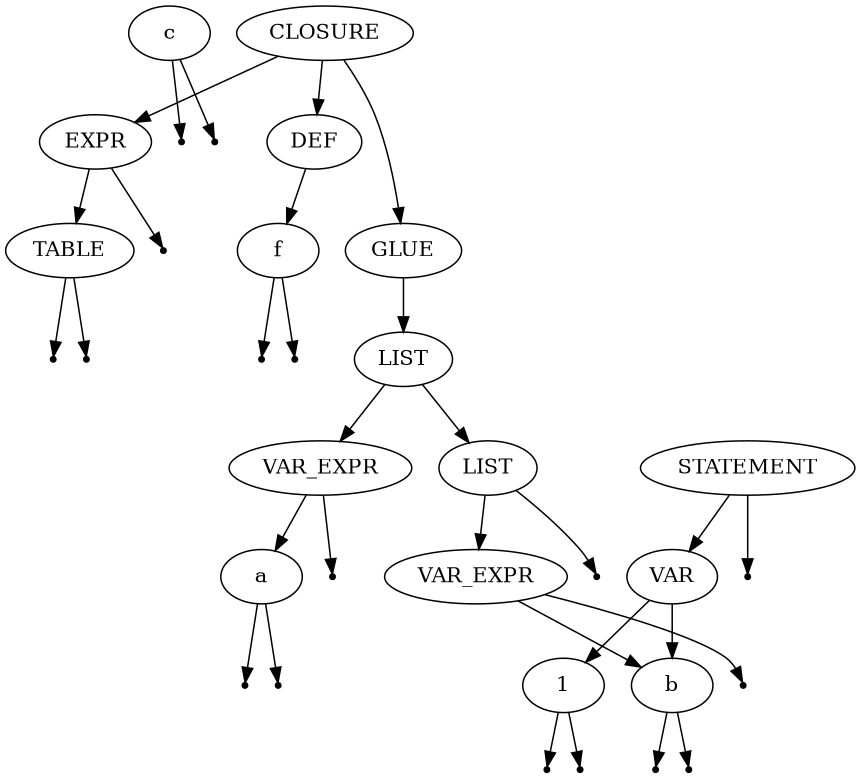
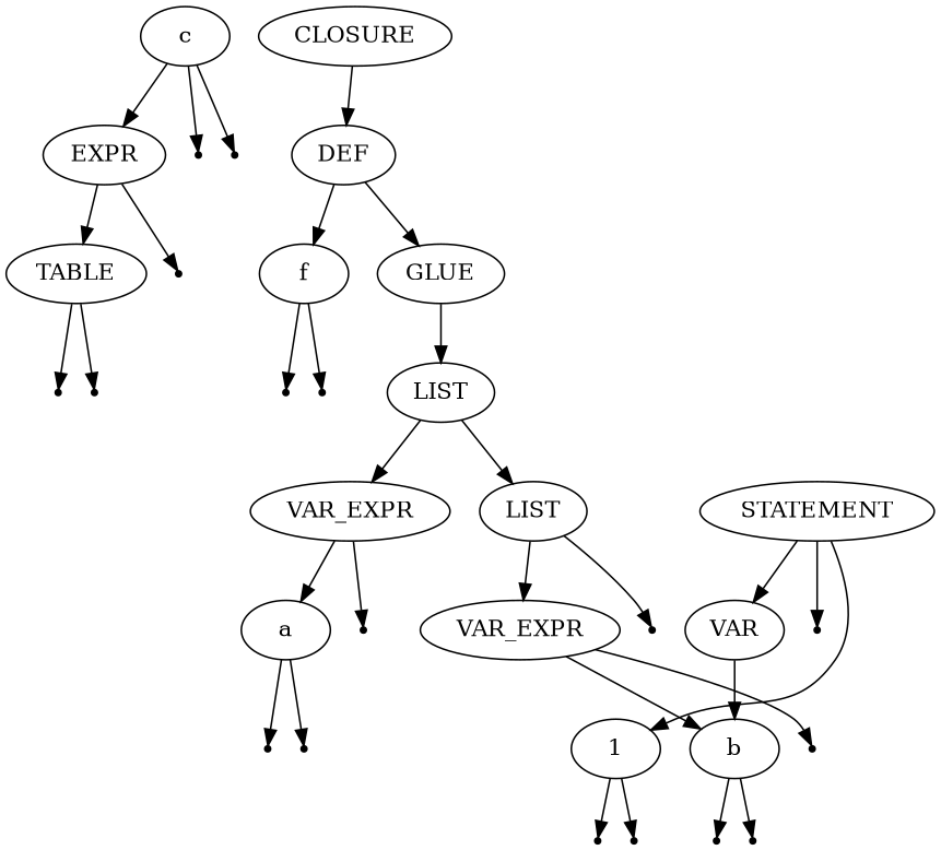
  digraph {
    ordering=out
    node [shape=point]
    n1 [label=CLOSURE shape=""]
    n2 [label=EXPR shape=""]
    n3 [label=DEF shape=""]
    n4 [label=TABLE shape=""]
    Null0
    n6 [label=f shape=""]
    n7 [label=GLUE shape=""]
    Null1
    Null2
    Null3
    Null4
    n12 [label=LIST shape=""]
    n13 [label=VAR_EXPR shape=""]
    n14 [label=LIST shape=""]
    n15 [label=STATEMENT shape=""]
    n16 [label=VAR shape=""]
    Null5
    n18 [label=a shape=""]
    Null6
    n20 [label=VAR_EXPR shape=""]
    Null7
    n22 [label=1 shape=""]
    n23 [label=b shape=""]
    Null8
    Null9
    Null10
    n27 [label=c shape=""]
    Null11
    Null12
    Null13
    Null14
    Null15
    Null16
-   n1 -> n2
+   n27 -> n2
    n1 -> n3
    n2 -> n4
    n2 -> Null0
    n3 -> n6
-   n1 -> n7
+   n3 -> n7
    n4 -> Null1
    n4 -> Null2
    n6 -> Null3
    n6 -> Null4
    n7 -> n12
    n12 -> n13
    n12 -> n14
    n13 -> n18
    n13 -> Null6
    n14 -> n20
    n14 -> Null7
    n15 -> n16
    n15 -> Null5
-   n16 -> n22
+   n15 -> n22
    n16 -> n23
    n18 -> Null8
    n18 -> Null9
    n20 -> n23
    n20 -> Null10
    n22 -> Null13
    n22 -> Null14
    n23 -> Null15
    n23 -> Null16
    n27 -> Null11
    n27 -> Null12
  }
